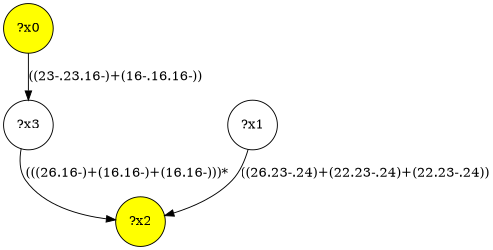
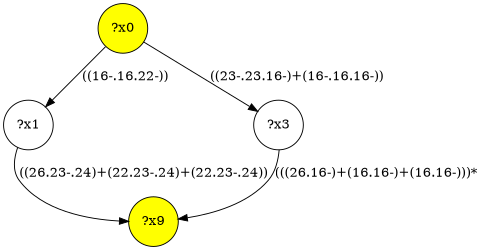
  digraph {
    node [shape=circle]
    n1 [fillcolor=yellow label="?x0" style="filled,"]
    n2 [label="?x1"]
    n3 [label="?x3"]
-   n4 [fillcolor=yellow label="?x2" style="filled,"]
+   n4 [fillcolor=yellow label="?x9" style="filled,"]
+   n1 -> n2 [label="((16-.16.22-))"]
    n1 -> n3 [label="((23-.23.16-)+(16-.16.16-))"]
    n2 -> n4 [label="((26.23-.24)+(22.23-.24)+(22.23-.24))"]
    n3 -> n4 [label="(((26.16-)+(16.16-)+(16.16-)))*"]
  }
